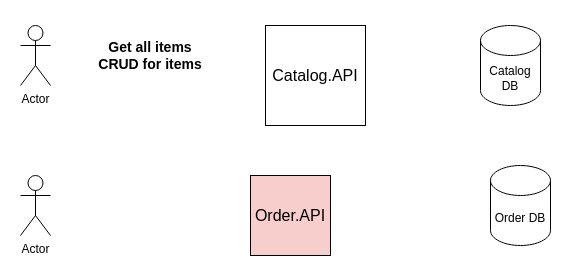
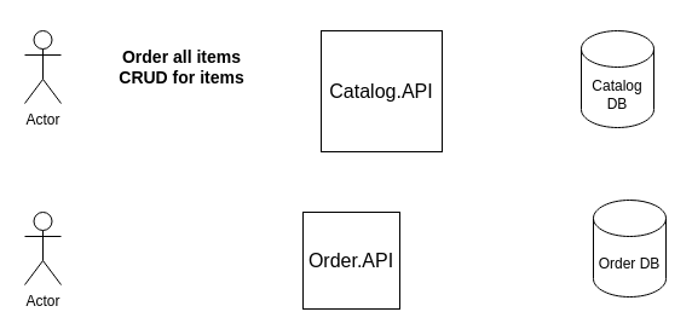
  <mxCell id="0" />
  <mxCell id="1" parent="0" />
  <mxCell id="2" value="Actor" style="shape=umlActor;verticalLabelPosition=bottom;verticalAlign=top;html=1;outlineConnect=0;" vertex="1" parent="1"><mxGeometry x="20" y="25" width="30" height="60" as="geometry" /></mxCell>
  <mxCell id="3" value="&lt;font size=&quot;3&quot;&gt;Catalog.API&lt;/font&gt;" style="whiteSpace=wrap;html=1;aspect=fixed;" vertex="1" parent="1"><mxGeometry x="265" y="25" width="100" height="100" as="geometry" /></mxCell>
  <mxCell id="4" value="Catalog DB" style="shape=cylinder3;whiteSpace=wrap;html=1;boundedLbl=1;backgroundOutline=1;size=15;" vertex="1" parent="1"><mxGeometry x="480" y="25" width="60" height="80" as="geometry" /></mxCell>
- <mxCell id="5" value="&lt;font style=&quot;font-size: 14px&quot;&gt;&lt;b&gt;Get all items&lt;br&gt;CRUD for items&lt;br&gt;&lt;/b&gt;&lt;/font&gt;" style="text;html=1;strokeColor=none;fillColor=none;align=center;verticalAlign=middle;whiteSpace=wrap;rounded=0;" vertex="1" parent="1"><mxGeometry x="90" y="20" width="120" height="70" as="geometry" /></mxCell>
+ <mxCell id="5" value="&lt;font style=&quot;font-size: 14px&quot;&gt;&lt;b&gt;Order all items&lt;br&gt;CRUD for items&lt;br&gt;&lt;/b&gt;&lt;/font&gt;" style="text;html=1;strokeColor=none;fillColor=none;align=center;verticalAlign=middle;whiteSpace=wrap;rounded=0;" vertex="1" parent="1"><mxGeometry x="90" y="20" width="120" height="70" as="geometry" /></mxCell>
  <mxCell id="6" value="Actor" style="shape=umlActor;verticalLabelPosition=bottom;verticalAlign=top;html=1;outlineConnect=0;" vertex="1" parent="1"><mxGeometry x="20" y="175" width="30" height="60" as="geometry" /></mxCell>
- <mxCell id="7" value="&lt;font size=&quot;3&quot;&gt;Order.API&lt;/font&gt;" style="whiteSpace=wrap;html=1;aspect=fixed;fillColor=#f8cecc;" vertex="1" parent="1"><mxGeometry x="250" y="175" width="80" height="80" as="geometry" /></mxCell>
+ <mxCell id="7" value="&lt;font size=&quot;3&quot;&gt;Order.API&lt;/font&gt;" style="whiteSpace=wrap;html=1;aspect=fixed;" vertex="1" parent="1"><mxGeometry x="250" y="175" width="80" height="80" as="geometry" /></mxCell>
  <mxCell id="8" value="Order DB" style="shape=cylinder3;whiteSpace=wrap;html=1;boundedLbl=1;backgroundOutline=1;size=15;" vertex="1" parent="1"><mxGeometry x="490" y="165" width="60" height="80" as="geometry" /></mxCell>
